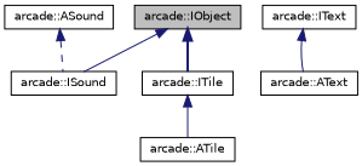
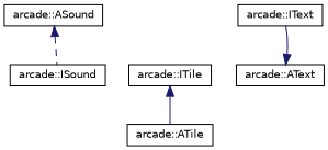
  digraph {
    node [color=black fillcolor=white fontname=Helvetica fontsize=10 shape=record style=filled]
    edge [color=midnightblue dir=back fontname=Helvetica fontsize=10 labelfontname=Helvetica labelfontsize=10 style=solid]
-   n1 [fillcolor=grey75 fontcolor=black height=0.2 label="arcade::IObject" width=0.4]
    n2 [height=0.2 label="arcade::ISound" width=0.4]
    n3 [height=0.2 label="arcade::ITile" width=0.4]
    n4 [height=0.2 label="arcade::IText" width=0.4]
    n5 [height=0.2 label="arcade::AText" width=0.4]
    n6 [height=0.2 label="arcade::ATile" width=0.4]
    n7 [height=0.2 label="arcade::ASound" width=0.4]
-   n1 -> n2
-   n1 -> n3 [style=bold]
    n3 -> n6
-   n4 -> n5
+   n5 -> n4
    n7 -> n2 [style=dashed]
  }
